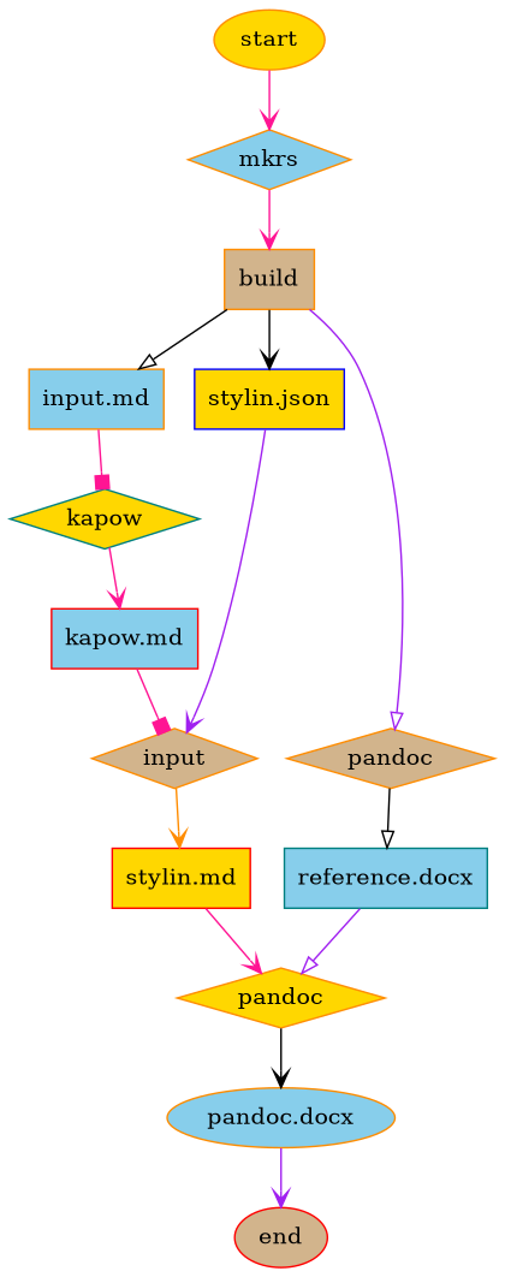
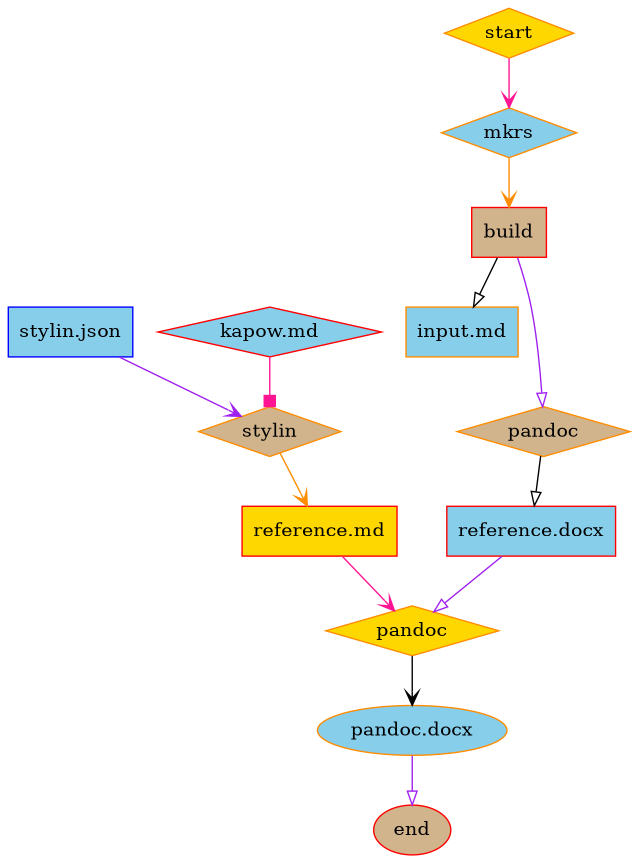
  digraph {
    node [color=darkorange fillcolor=skyblue shape=box style=filled]
    edge [arrowhead=vee color=deeppink]
    n1 [label="input.md"]
-   n2 [color=blue fillcolor=gold label="stylin.json"]
-   stylin [fillcolor=tan shape=diamond label=input]
+   n2 [color=blue label="stylin.json"]
+   stylin [fillcolor=tan shape=diamond]
    n4 [fillcolor=tan label=pandoc shape=diamond]
-   n5 [color=teal label="reference.docx"]
-   n6 [color=red fillcolor=gold label="stylin.md"]
-   kapow [color=teal fillcolor=gold shape=diamond]
+   n5 [color=red label="reference.docx"]
+   n6 [color=red fillcolor=gold label="reference.md"]
    n8 [fillcolor=gold label=pandoc shape=diamond]
    mkrs [shape=diamond]
-   n10 [fillcolor=tan label=build]
-   n11 [color=red label="kapow.md"]
+   n10 [color=red fillcolor=tan label=build]
+   n11 [color=red label="kapow.md" shape=diamond]
    n12 [label="pandoc.docx" shape=oval]
    end [color=red fillcolor=tan shape=oval]
-   start [fillcolor=gold shape=oval]
+   start [fillcolor=gold shape=diamond]
    subgraph sub_1 {
      rank=same
      n1
      n2
    }
    subgraph sub_2 {
      rank=same
      stylin
      n4
    }
    subgraph sub_3 {
      rank=same
      n5
      n6
    }
-   n1 -> kapow [arrowhead=box]
    n2 -> stylin [color=purple]
    stylin -> n6 [color=darkorange]
    n4 -> n5 [arrowhead=onormal color=black]
    n5 -> n8 [arrowhead=onormal color=purple]
    n6 -> n8
-   kapow -> n11
    n8 -> n12 [color=black]
-   mkrs -> n10
+   mkrs -> n10 [color=darkorange]
    n10 -> n1 [arrowhead=onormal color=black]
-   n10 -> n2 [color=black]
    n10 -> n4 [arrowhead=onormal color=purple]
    n11 -> stylin [arrowhead=box]
-   n12 -> end [color=purple]
+   n12 -> end [arrowhead=onormal color=purple]
    start -> mkrs
  }
